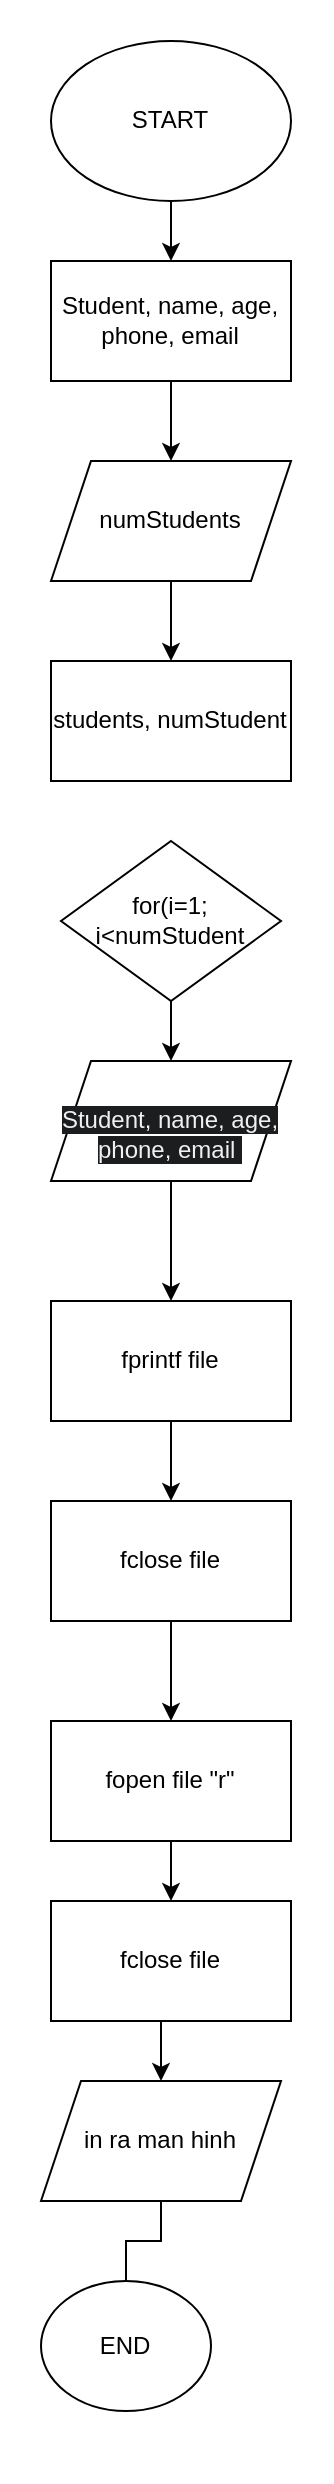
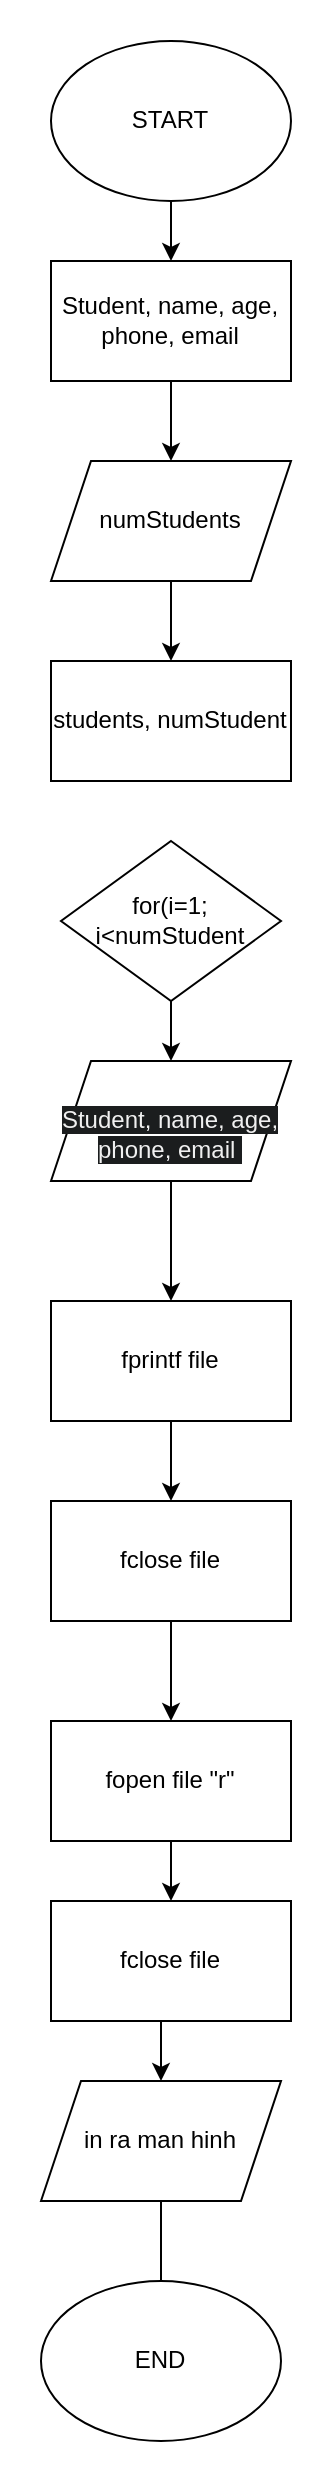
  <mxCell id="0" />
  <mxCell id="1" parent="0" />
  <mxCell id="2" style="edgeStyle=orthogonalEdgeStyle;rounded=0;orthogonalLoop=1;jettySize=auto;html=1;exitX=0.5;exitY=1;exitDx=0;exitDy=0;entryX=0.5;entryY=0;entryDx=0;entryDy=0;" edge="1" parent="1" source="3" target="7"><mxGeometry relative="1" as="geometry" /></mxCell>
  <mxCell id="3" value="START" style="ellipse;whiteSpace=wrap;html=1;" vertex="1" parent="1"><mxGeometry x="25" y="20" width="120" height="80" as="geometry" /></mxCell>
  <mxCell id="4" style="edgeStyle=orthogonalEdgeStyle;rounded=0;orthogonalLoop=1;jettySize=auto;html=1;exitX=0.5;exitY=1;exitDx=0;exitDy=0;entryX=0.5;entryY=0;entryDx=0;entryDy=0;" edge="1" parent="1" source="5" target="8"><mxGeometry relative="1" as="geometry" /></mxCell>
  <mxCell id="5" value="numStudents" style="shape=parallelogram;perimeter=parallelogramPerimeter;whiteSpace=wrap;html=1;fixedSize=1;" vertex="1" parent="1"><mxGeometry x="25" y="230" width="120" height="60" as="geometry" /></mxCell>
  <mxCell id="6" style="edgeStyle=orthogonalEdgeStyle;rounded=0;orthogonalLoop=1;jettySize=auto;html=1;exitX=0.5;exitY=1;exitDx=0;exitDy=0;entryX=0.5;entryY=0;entryDx=0;entryDy=0;" edge="1" parent="1" source="7" target="5"><mxGeometry relative="1" as="geometry" /></mxCell>
  <mxCell id="7" value="Student, name, age, phone, email" style="rounded=0;whiteSpace=wrap;html=1;" vertex="1" parent="1"><mxGeometry x="25" y="130" width="120" height="60" as="geometry" /></mxCell>
  <mxCell id="8" value="students, numStudent" style="rounded=0;whiteSpace=wrap;html=1;" vertex="1" parent="1"><mxGeometry x="25" y="330" width="120" height="60" as="geometry" /></mxCell>
  <mxCell id="9" style="edgeStyle=orthogonalEdgeStyle;rounded=0;orthogonalLoop=1;jettySize=auto;html=1;exitX=0.5;exitY=1;exitDx=0;exitDy=0;entryX=0.5;entryY=0;entryDx=0;entryDy=0;" edge="1" parent="1" source="10" target="12"><mxGeometry relative="1" as="geometry" /></mxCell>
  <mxCell id="10" value="for(i=1; i&amp;lt;numStudent" style="rhombus;whiteSpace=wrap;html=1;" vertex="1" parent="1"><mxGeometry x="30" y="420" width="110" height="80" as="geometry" /></mxCell>
  <mxCell id="11" style="edgeStyle=orthogonalEdgeStyle;rounded=0;orthogonalLoop=1;jettySize=auto;html=1;exitX=0.5;exitY=1;exitDx=0;exitDy=0;" edge="1" parent="1" source="12" target="14"><mxGeometry relative="1" as="geometry" /></mxCell>
  <mxCell id="12" value="&lt;br&gt;&lt;span style=&quot;color: rgb(240, 240, 240); font-family: Helvetica; font-size: 12px; font-style: normal; font-variant-ligatures: normal; font-variant-caps: normal; font-weight: 400; letter-spacing: normal; orphans: 2; text-align: center; text-indent: 0px; text-transform: none; widows: 2; word-spacing: 0px; -webkit-text-stroke-width: 0px; background-color: rgb(27, 29, 30); text-decoration-thickness: initial; text-decoration-style: initial; text-decoration-color: initial; float: none; display: inline !important;&quot;&gt;Student, name, age, phone, email&amp;nbsp;&lt;/span&gt;&lt;br&gt;" style="shape=parallelogram;perimeter=parallelogramPerimeter;whiteSpace=wrap;html=1;fixedSize=1;" vertex="1" parent="1"><mxGeometry x="25" y="530" width="120" height="60" as="geometry" /></mxCell>
  <mxCell id="13" style="edgeStyle=orthogonalEdgeStyle;rounded=0;orthogonalLoop=1;jettySize=auto;html=1;exitX=0.5;exitY=1;exitDx=0;exitDy=0;" edge="1" parent="1" source="14" target="16"><mxGeometry relative="1" as="geometry" /></mxCell>
  <mxCell id="14" value="fprintf file" style="rounded=0;whiteSpace=wrap;html=1;" vertex="1" parent="1"><mxGeometry x="25" y="650" width="120" height="60" as="geometry" /></mxCell>
  <mxCell id="15" style="edgeStyle=orthogonalEdgeStyle;rounded=0;orthogonalLoop=1;jettySize=auto;html=1;exitX=0.5;exitY=1;exitDx=0;exitDy=0;entryX=0.5;entryY=0;entryDx=0;entryDy=0;" edge="1" parent="1" source="16" target="18"><mxGeometry relative="1" as="geometry" /></mxCell>
  <mxCell id="16" value="fclose file" style="rounded=0;whiteSpace=wrap;html=1;" vertex="1" parent="1"><mxGeometry x="25" y="750" width="120" height="60" as="geometry" /></mxCell>
  <mxCell id="17" style="edgeStyle=orthogonalEdgeStyle;rounded=0;orthogonalLoop=1;jettySize=auto;html=1;exitX=0.5;exitY=1;exitDx=0;exitDy=0;entryX=0.5;entryY=0;entryDx=0;entryDy=0;" edge="1" parent="1" source="18" target="20"><mxGeometry relative="1" as="geometry" /></mxCell>
  <mxCell id="18" value="fopen file &quot;r&quot;" style="rounded=0;whiteSpace=wrap;html=1;" vertex="1" parent="1"><mxGeometry x="25" y="860" width="120" height="60" as="geometry" /></mxCell>
  <mxCell id="19" style="edgeStyle=orthogonalEdgeStyle;rounded=0;orthogonalLoop=1;jettySize=auto;html=1;exitX=0.5;exitY=1;exitDx=0;exitDy=0;entryX=0.5;entryY=0;entryDx=0;entryDy=0;" edge="1" parent="1" source="20" target="22"><mxGeometry relative="1" as="geometry" /></mxCell>
  <mxCell id="20" value="fclose file" style="rounded=0;whiteSpace=wrap;html=1;" vertex="1" parent="1"><mxGeometry x="25" y="950" width="120" height="60" as="geometry" /></mxCell>
  <mxCell id="21" style="edgeStyle=orthogonalEdgeStyle;rounded=0;orthogonalLoop=1;jettySize=auto;html=1;exitX=0.5;exitY=1;exitDx=0;exitDy=0;endArrow=none;" edge="1" parent="1" source="22" target="23"><mxGeometry relative="1" as="geometry" /></mxCell>
  <mxCell id="22" value="in ra man hinh" style="shape=parallelogram;perimeter=parallelogramPerimeter;whiteSpace=wrap;html=1;fixedSize=1;" vertex="1" parent="1"><mxGeometry x="20" y="1040" width="120" height="60" as="geometry" /></mxCell>
- <mxCell id="23" value="END" style="ellipse;whiteSpace=wrap;html=1;" vertex="1" parent="1"><mxGeometry x="20" y="1140" width="85" height="65" as="geometry" /></mxCell>
+ <mxCell id="23" value="END" style="ellipse;whiteSpace=wrap;html=1;" vertex="1" parent="1"><mxGeometry x="20" y="1140" width="120" height="80" as="geometry" /></mxCell>
